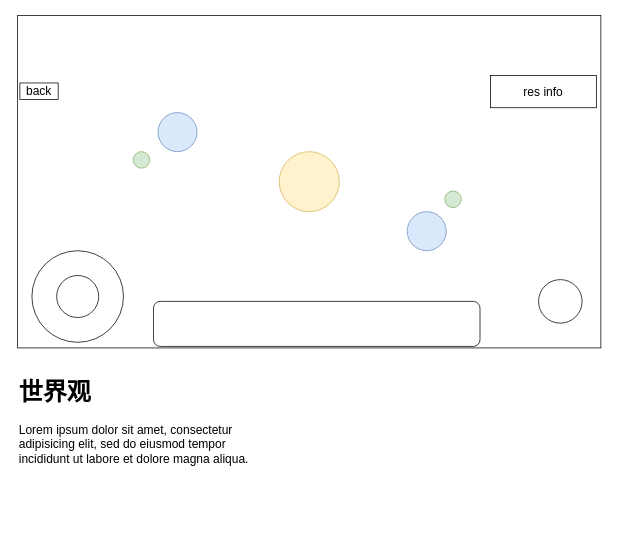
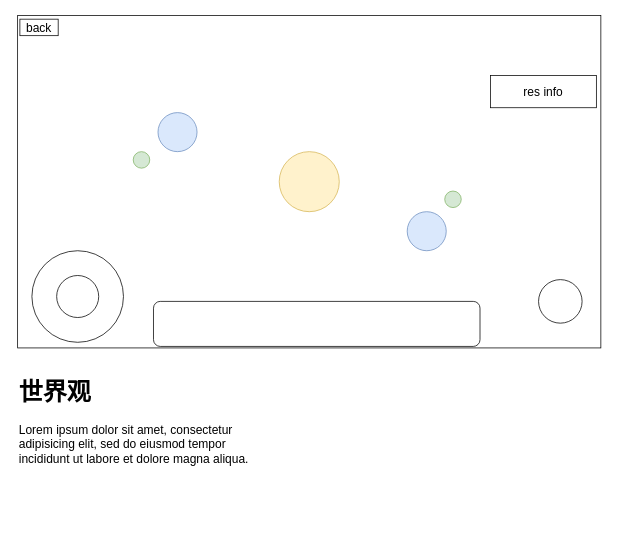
  <mxCell id="0" />
  <mxCell id="1" parent="0" />
  <mxCell id="2" value="" style="rounded=0;whiteSpace=wrap;html=1;fontSize=16;" vertex="1" parent="1"><mxGeometry x="23" y="20" width="777" height="443" as="geometry" /></mxCell>
  <mxCell id="3" value="res info" style="rounded=0;whiteSpace=wrap;html=1;fontSize=16;" vertex="1" parent="1"><mxGeometry x="653" y="100" width="141" height="43" as="geometry" /></mxCell>
  <mxCell id="4" value="" style="ellipse;whiteSpace=wrap;html=1;fontSize=16;fillColor=#fff2cc;strokeColor=#d6b656;" vertex="1" parent="1"><mxGeometry x="371.5" y="201.5" width="80" height="80" as="geometry" /></mxCell>
  <mxCell id="5" value="" style="ellipse;whiteSpace=wrap;html=1;fontSize=16;fillColor=#dae8fc;strokeColor=#6c8ebf;" vertex="1" parent="1"><mxGeometry x="542" y="281.5" width="52" height="52" as="geometry" /></mxCell>
  <mxCell id="6" value="" style="ellipse;whiteSpace=wrap;html=1;fontSize=16;fillColor=#dae8fc;strokeColor=#6c8ebf;" vertex="1" parent="1"><mxGeometry x="210" y="149.5" width="52" height="52" as="geometry" /></mxCell>
  <mxCell id="7" value="" style="ellipse;whiteSpace=wrap;html=1;fontSize=16;fillColor=#d5e8d4;strokeColor=#82b366;" vertex="1" parent="1"><mxGeometry x="592" y="254" width="22" height="22" as="geometry" /></mxCell>
  <mxCell id="8" value="" style="ellipse;whiteSpace=wrap;html=1;fontSize=16;fillColor=#d5e8d4;strokeColor=#82b366;" vertex="1" parent="1"><mxGeometry x="177" y="201.5" width="22" height="22" as="geometry" /></mxCell>
  <mxCell id="9" value="" style="rounded=1;whiteSpace=wrap;html=1;fontSize=16;" vertex="1" parent="1"><mxGeometry x="204" y="401" width="435" height="60" as="geometry" /></mxCell>
  <mxCell id="10" value="" style="ellipse;whiteSpace=wrap;html=1;aspect=fixed;fontSize=16;" vertex="1" parent="1"><mxGeometry x="42" y="333.5" width="122" height="122" as="geometry" /></mxCell>
  <mxCell id="11" value="" style="ellipse;whiteSpace=wrap;html=1;aspect=fixed;fontSize=16;" vertex="1" parent="1"><mxGeometry x="75" y="366.5" width="56" height="56" as="geometry" /></mxCell>
  <mxCell id="12" value="" style="ellipse;whiteSpace=wrap;html=1;aspect=fixed;fontSize=16;" vertex="1" parent="1"><mxGeometry x="717" y="372" width="58" height="58" as="geometry" /></mxCell>
- <mxCell id="13" value="back" style="rounded=0;whiteSpace=wrap;html=1;fontSize=16;" vertex="1" parent="1"><mxGeometry x="26" y="110" width="51" height="22" as="geometry" /></mxCell>
+ <mxCell id="13" value="back" style="rounded=0;whiteSpace=wrap;html=1;fontSize=16;" vertex="1" parent="1"><mxGeometry x="26" y="25" width="51" height="22" as="geometry" /></mxCell>
  <mxCell id="14" value="&lt;h1&gt;世界观&lt;/h1&gt;&lt;p&gt;Lorem ipsum dolor sit amet, consectetur adipisicing elit, sed do eiusmod tempor incididunt ut labore et dolore magna aliqua.&lt;/p&gt;" style="text;html=1;strokeColor=none;fillColor=none;spacing=5;spacingTop=-20;whiteSpace=wrap;overflow=hidden;rounded=0;fontSize=16;" vertex="1" parent="1"><mxGeometry x="20" y="492" width="325" height="232" as="geometry" /></mxCell>
